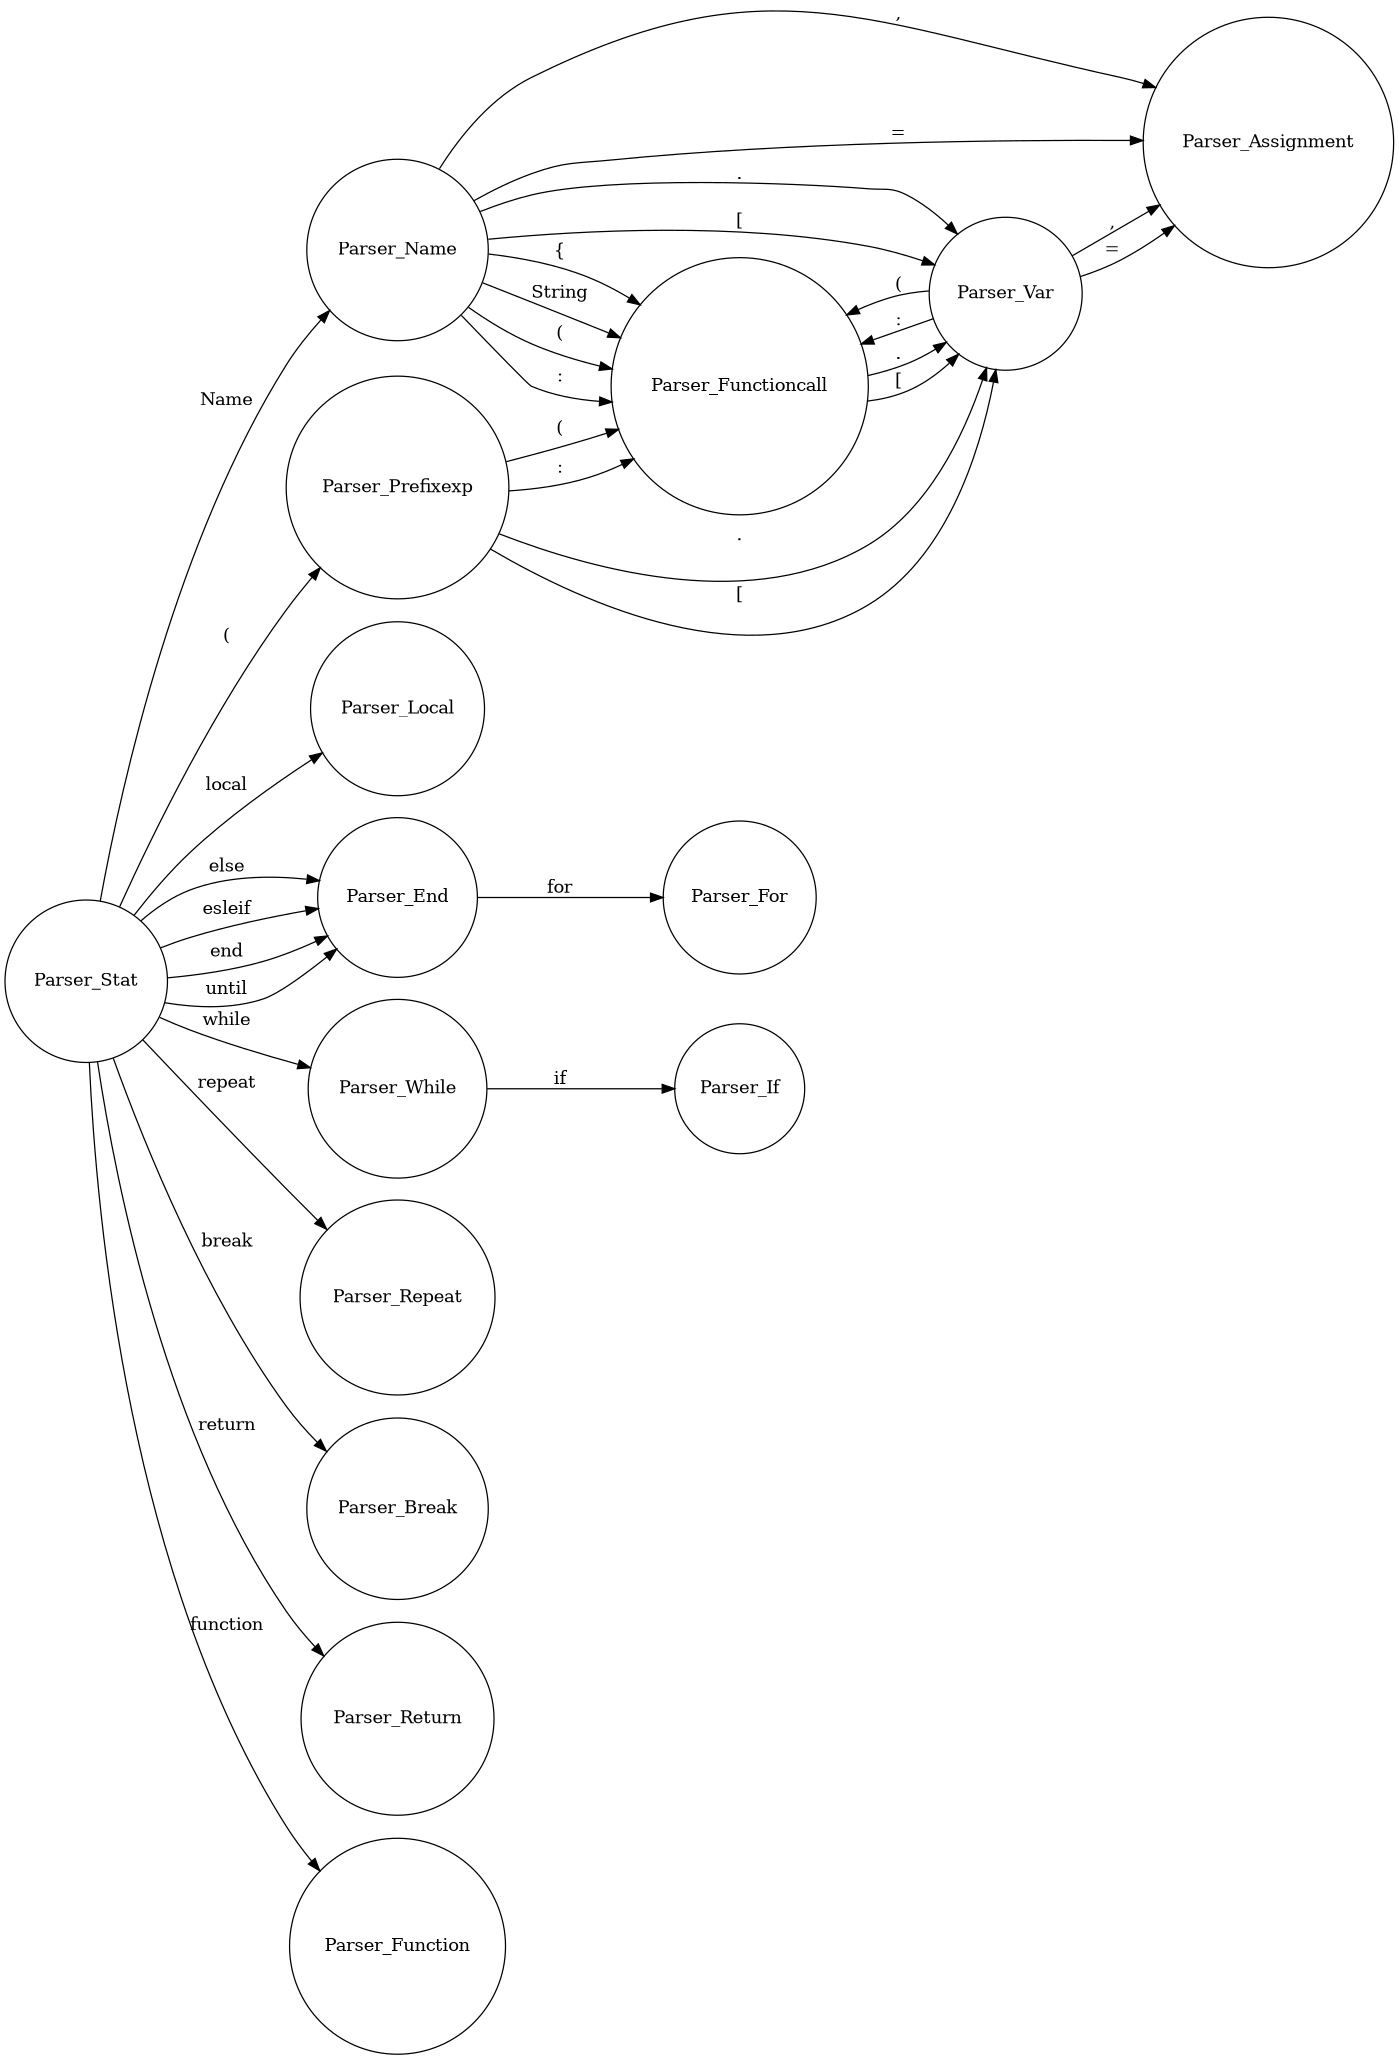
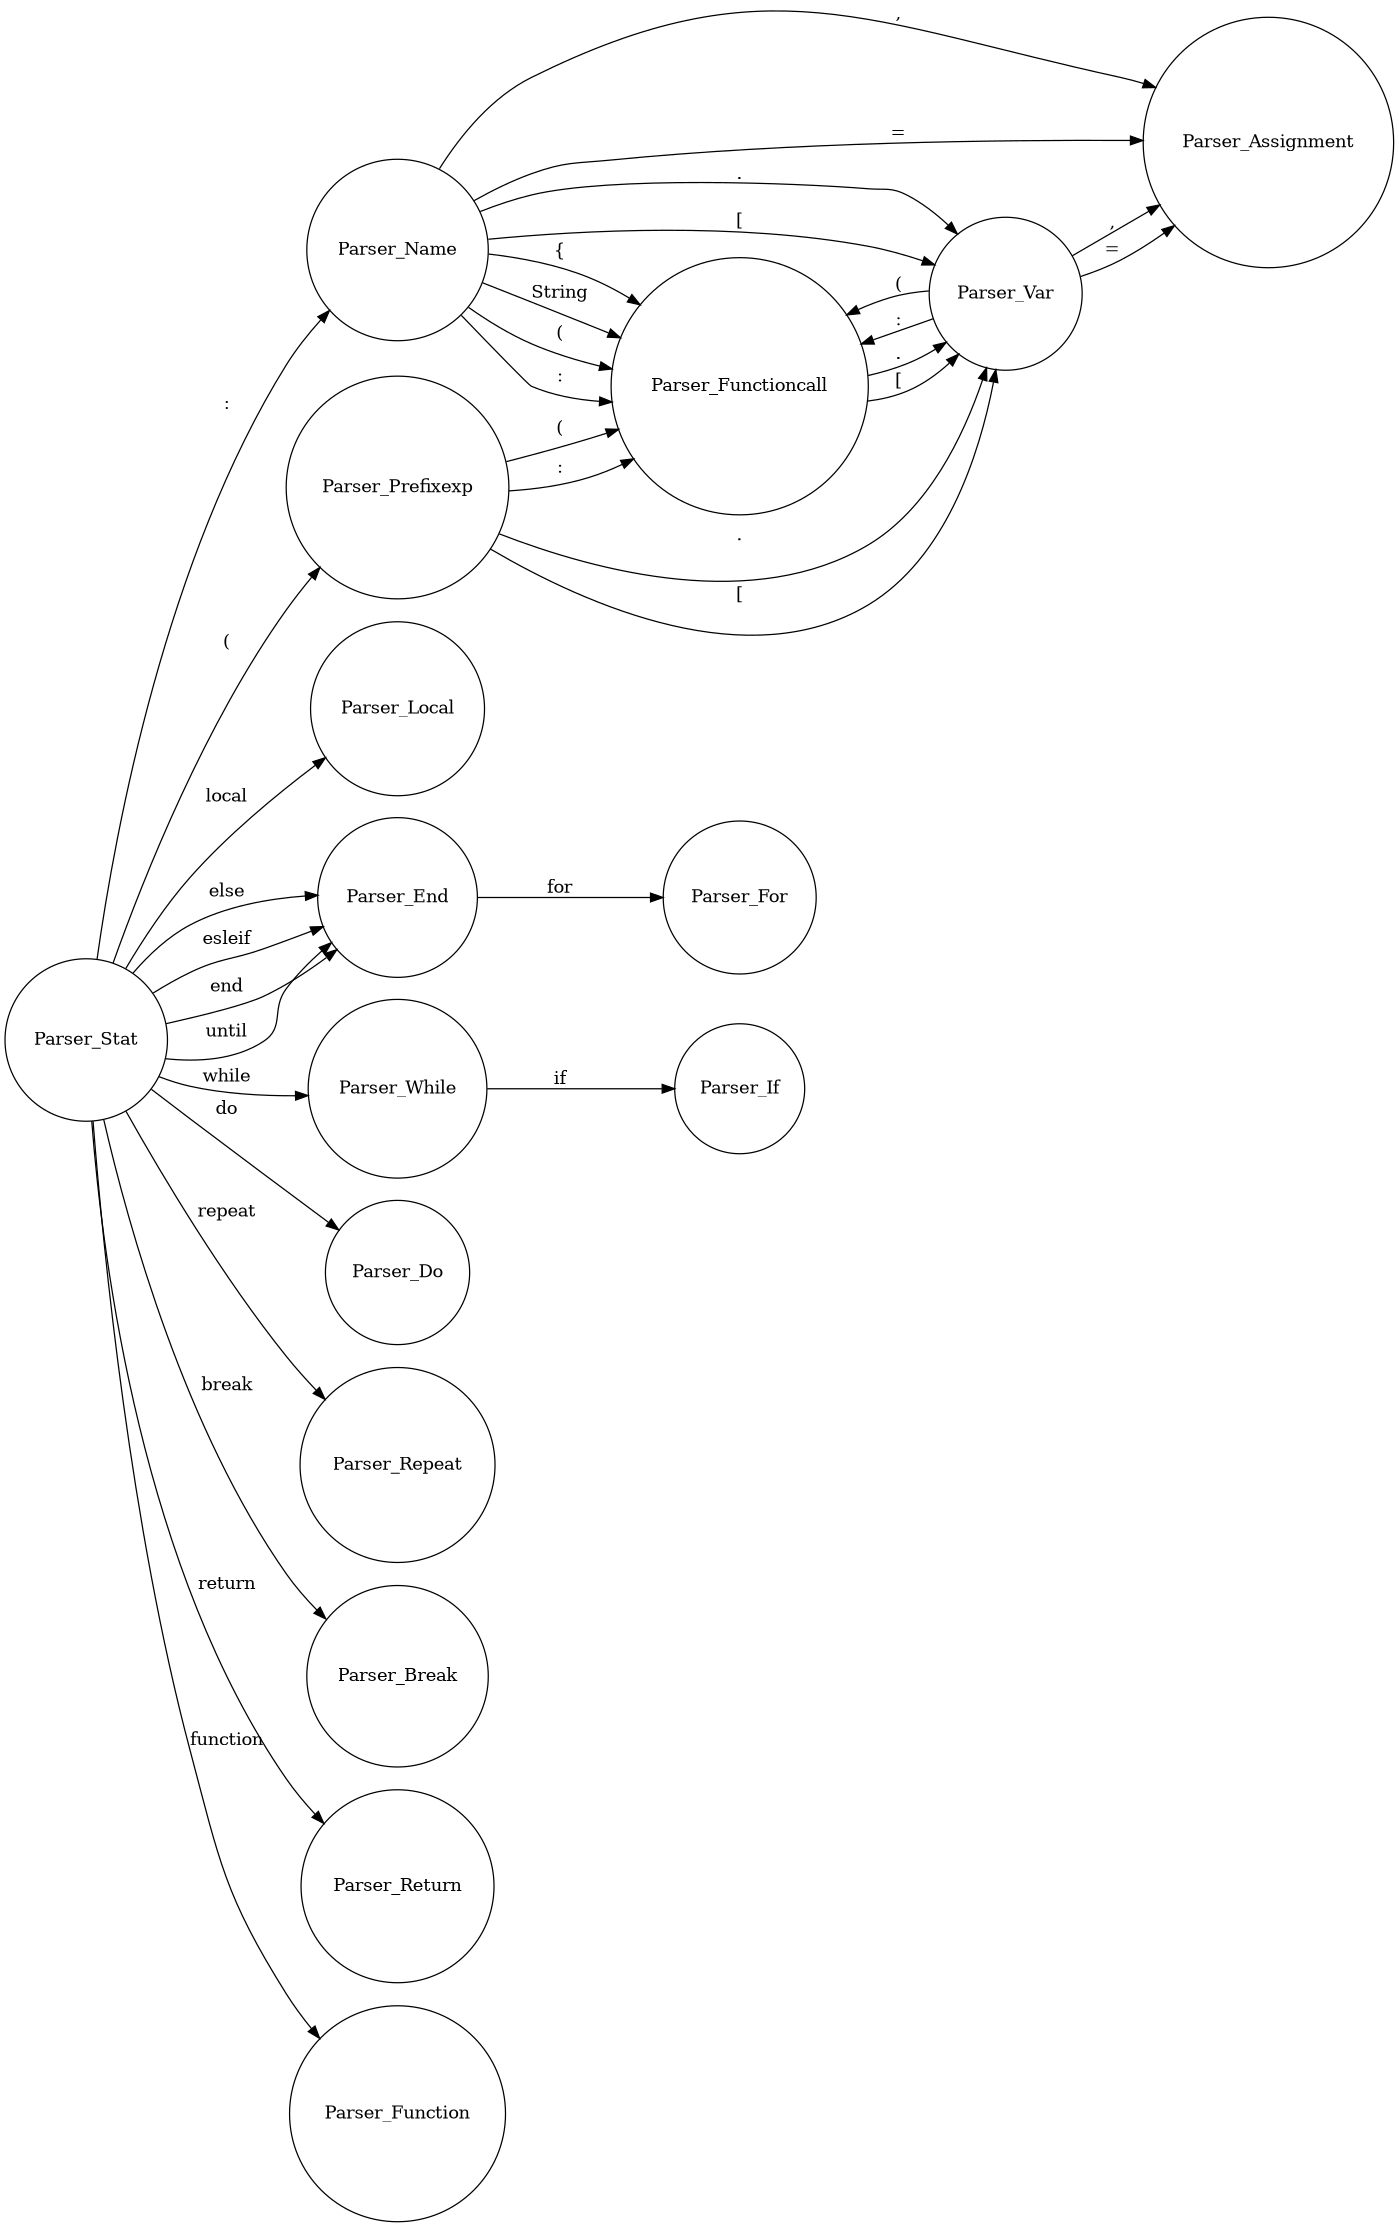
  digraph {
    rankdir=LR
    node [shape=circle]
    Parser_Name
    Parser_Functioncall
    Parser_Assignment
    Parser_Var
    Parser_Stat
    Parser_Prefixexp
    Parser_Local
    Parser_End
    Parser_While
+   Parser_Do
    Parser_Repeat
    Parser_Break
    Parser_Return
    Parser_Function
    Parser_For
    Parser_If
    Parser_Name -> Parser_Functioncall [label="("]
    Parser_Name -> Parser_Functioncall [label=":"]
    Parser_Name -> Parser_Functioncall [label="{"]
    Parser_Name -> Parser_Functioncall [label=String]
    Parser_Name -> Parser_Assignment [label=","]
    Parser_Name -> Parser_Assignment [label="="]
    Parser_Name -> Parser_Var [label="."]
    Parser_Name -> Parser_Var [label="["]
    Parser_Functioncall -> Parser_Var [label="."]
    Parser_Functioncall -> Parser_Var [label="["]
    Parser_Var -> Parser_Functioncall [label="("]
    Parser_Var -> Parser_Functioncall [label=":"]
    Parser_Var -> Parser_Assignment [label=","]
    Parser_Var -> Parser_Assignment [label="="]
-   Parser_Stat -> Parser_Name [label=Name]
+   Parser_Stat -> Parser_Name [label=":"]
    Parser_Stat -> Parser_Prefixexp [label="("]
    Parser_Stat -> Parser_Local [label=local]
    Parser_Stat -> Parser_End [label=else]
    Parser_Stat -> Parser_End [label=esleif]
    Parser_Stat -> Parser_End [label=end]
    Parser_Stat -> Parser_End [label=until]
    Parser_Stat -> Parser_While [label=while]
+   Parser_Stat -> Parser_Do [label=do]
    Parser_Stat -> Parser_Repeat [label=repeat]
    Parser_Stat -> Parser_Break [label=break]
    Parser_Stat -> Parser_Return [label=return]
    Parser_Stat -> Parser_Function [label=function]
    Parser_Prefixexp -> Parser_Functioncall [label="("]
    Parser_Prefixexp -> Parser_Functioncall [label=":"]
    Parser_Prefixexp -> Parser_Var [label="."]
    Parser_Prefixexp -> Parser_Var [label="["]
    Parser_End -> Parser_For [label=for]
    Parser_While -> Parser_If [label=if]
  }
